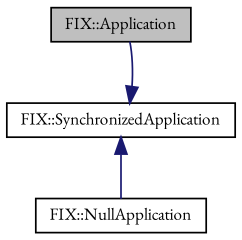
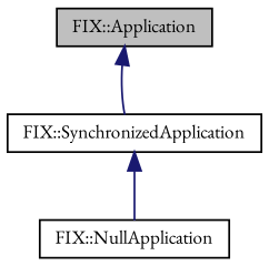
  digraph {
    fontname="EB Garamond"
    node [color=black fillcolor=white fontname="EB Garamond" fontsize=10 shape=record style=filled]
    edge [color=midnightblue dir=back fontname="EB Garamond" fontsize=10 labelfontname=Helvetica labelfontsize=10 style=solid]
    n1 [fillcolor=grey75 fontcolor=black height=0.2 label="FIX::Application" width=0.4]
    n2 [height=0.2 label="FIX::SynchronizedApplication" width=0.4]
    n3 [height=0.2 label="FIX::NullApplication" width=0.4]
-   n2 -> n1
+   n1 -> n2
    n2 -> n3
  }
